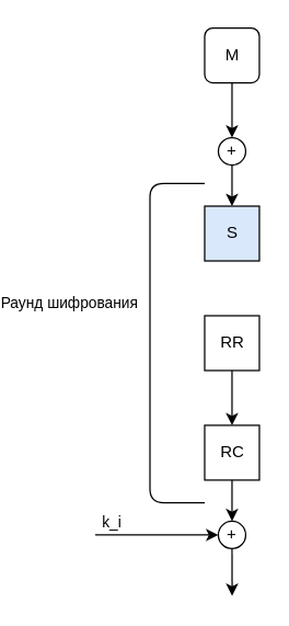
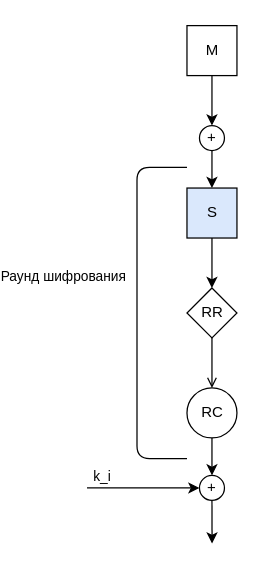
  <mxCell id="0" />
  <mxCell id="1" parent="0" />
  <mxCell id="2" style="edgeStyle=none;html=1;exitX=0.5;exitY=1;exitDx=0;exitDy=0;entryX=0.5;entryY=0;entryDx=0;entryDy=0;" edge="1" parent="1" source="3" target="7"><mxGeometry relative="1" as="geometry" /></mxCell>
- <mxCell id="3" value="M" style="html=1;dashed=0;whitespace=wrap;rounded=1;" parent="1" vertex="1"><mxGeometry x="100" y="20" width="40" height="40" as="geometry" /></mxCell>
+ <mxCell id="3" value="M" style="html=1;dashed=0;whitespace=wrap;" parent="1" vertex="1"><mxGeometry x="100" y="20" width="40" height="40" as="geometry" /></mxCell>
  <mxCell id="4" style="edgeStyle=none;html=1;exitX=0.5;exitY=1;exitDx=0;exitDy=0;entryX=0.5;entryY=0;entryDx=0;entryDy=0;" edge="1" parent="1" source="7" target="9"><mxGeometry relative="1" as="geometry" /></mxCell>
  <mxCell id="5" style="edgeStyle=none;html=1;endArrow=none;endFill=0;" edge="1" parent="1"><mxGeometry relative="1" as="geometry"><mxPoint x="100" y="133.5" as="sourcePoint" /><mxPoint x="100" y="366.5" as="targetPoint" /><Array as="points"><mxPoint x="60" y="133.5" /><mxPoint x="60" y="366.5" /></Array></mxGeometry></mxCell>
  <mxCell id="6" value="Раунд шифрования" style="edgeLabel;html=1;align=center;verticalAlign=middle;resizable=0;points=[];" vertex="1" connectable="0" parent="5"><mxGeometry x="-0.165" y="-1" relative="1" as="geometry"><mxPoint x="-59" y="-4" as="offset" /></mxGeometry></mxCell>
  <mxCell id="7" value="+" style="ellipse;whiteSpace=wrap;html=1;" vertex="1" parent="1"><mxGeometry x="110" y="100" width="20" height="20" as="geometry" /></mxCell>
+ <mxCell id="8" style="edgeStyle=none;html=1;exitX=0.5;exitY=1;exitDx=0;exitDy=0;entryX=0.5;entryY=0;entryDx=0;entryDy=0;" edge="1" parent="1" source="9" target="11"><mxGeometry relative="1" as="geometry" /></mxCell>
  <mxCell id="9" value="S" style="html=1;dashed=0;whitespace=wrap;fillColor=#dae8fc;" vertex="1" parent="1"><mxGeometry x="100" y="150" width="40" height="40" as="geometry" /></mxCell>
- <mxCell id="10" style="edgeStyle=none;html=1;exitX=0.5;exitY=1;exitDx=0;exitDy=0;entryX=0.5;entryY=0;entryDx=0;entryDy=0;" edge="1" parent="1" source="11" target="13"><mxGeometry relative="1" as="geometry" /></mxCell>
- <mxCell id="11" value="RR" style="html=1;dashed=0;whitespace=wrap;" vertex="1" parent="1"><mxGeometry x="100" y="230" width="40" height="40" as="geometry" /></mxCell>
+ <mxCell id="10" style="edgeStyle=none;html=1;exitX=0.5;exitY=1;exitDx=0;exitDy=0;entryX=0.5;entryY=0;entryDx=0;entryDy=0;endArrow=open;" edge="1" parent="1" source="11" target="13"><mxGeometry relative="1" as="geometry" /></mxCell>
+ <mxCell id="11" value="RR" style="rhombus;html=1;dashed=0;whitespace=wrap;" vertex="1" parent="1"><mxGeometry x="100" y="230" width="40" height="40" as="geometry" /></mxCell>
  <mxCell id="12" style="edgeStyle=none;html=1;exitX=0.5;exitY=1;exitDx=0;exitDy=0;entryX=0.5;entryY=0;entryDx=0;entryDy=0;" edge="1" parent="1" source="13" target="15"><mxGeometry relative="1" as="geometry" /></mxCell>
- <mxCell id="13" value="RC" style="html=1;dashed=0;whitespace=wrap;" vertex="1" parent="1"><mxGeometry x="100" y="310" width="40" height="40" as="geometry" /></mxCell>
+ <mxCell id="13" value="RC" style="ellipse;html=1;dashed=0;whitespace=wrap;" vertex="1" parent="1"><mxGeometry x="100" y="310" width="40" height="40" as="geometry" /></mxCell>
  <mxCell id="14" style="edgeStyle=none;html=1;exitX=0.5;exitY=1;exitDx=0;exitDy=0;endArrow=classic;endFill=1;" edge="1" parent="1" source="15"><mxGeometry relative="1" as="geometry"><mxPoint x="120.081" y="434.505" as="targetPoint" /></mxGeometry></mxCell>
  <mxCell id="15" value="+" style="ellipse;whiteSpace=wrap;html=1;" vertex="1" parent="1"><mxGeometry x="110" y="380" width="20" height="20" as="geometry" /></mxCell>
  <mxCell id="16" style="edgeStyle=none;html=1;entryX=0;entryY=0.5;entryDx=0;entryDy=0;" edge="1" parent="1" target="15"><mxGeometry relative="1" as="geometry"><mxPoint x="20" y="390" as="sourcePoint" /></mxGeometry></mxCell>
  <mxCell id="17" value="k_i" style="edgeLabel;html=1;align=center;verticalAlign=middle;resizable=0;points=[];" vertex="1" connectable="0" parent="16"><mxGeometry x="-0.496" relative="1" as="geometry"><mxPoint x="-12" y="-10" as="offset" /></mxGeometry></mxCell>
